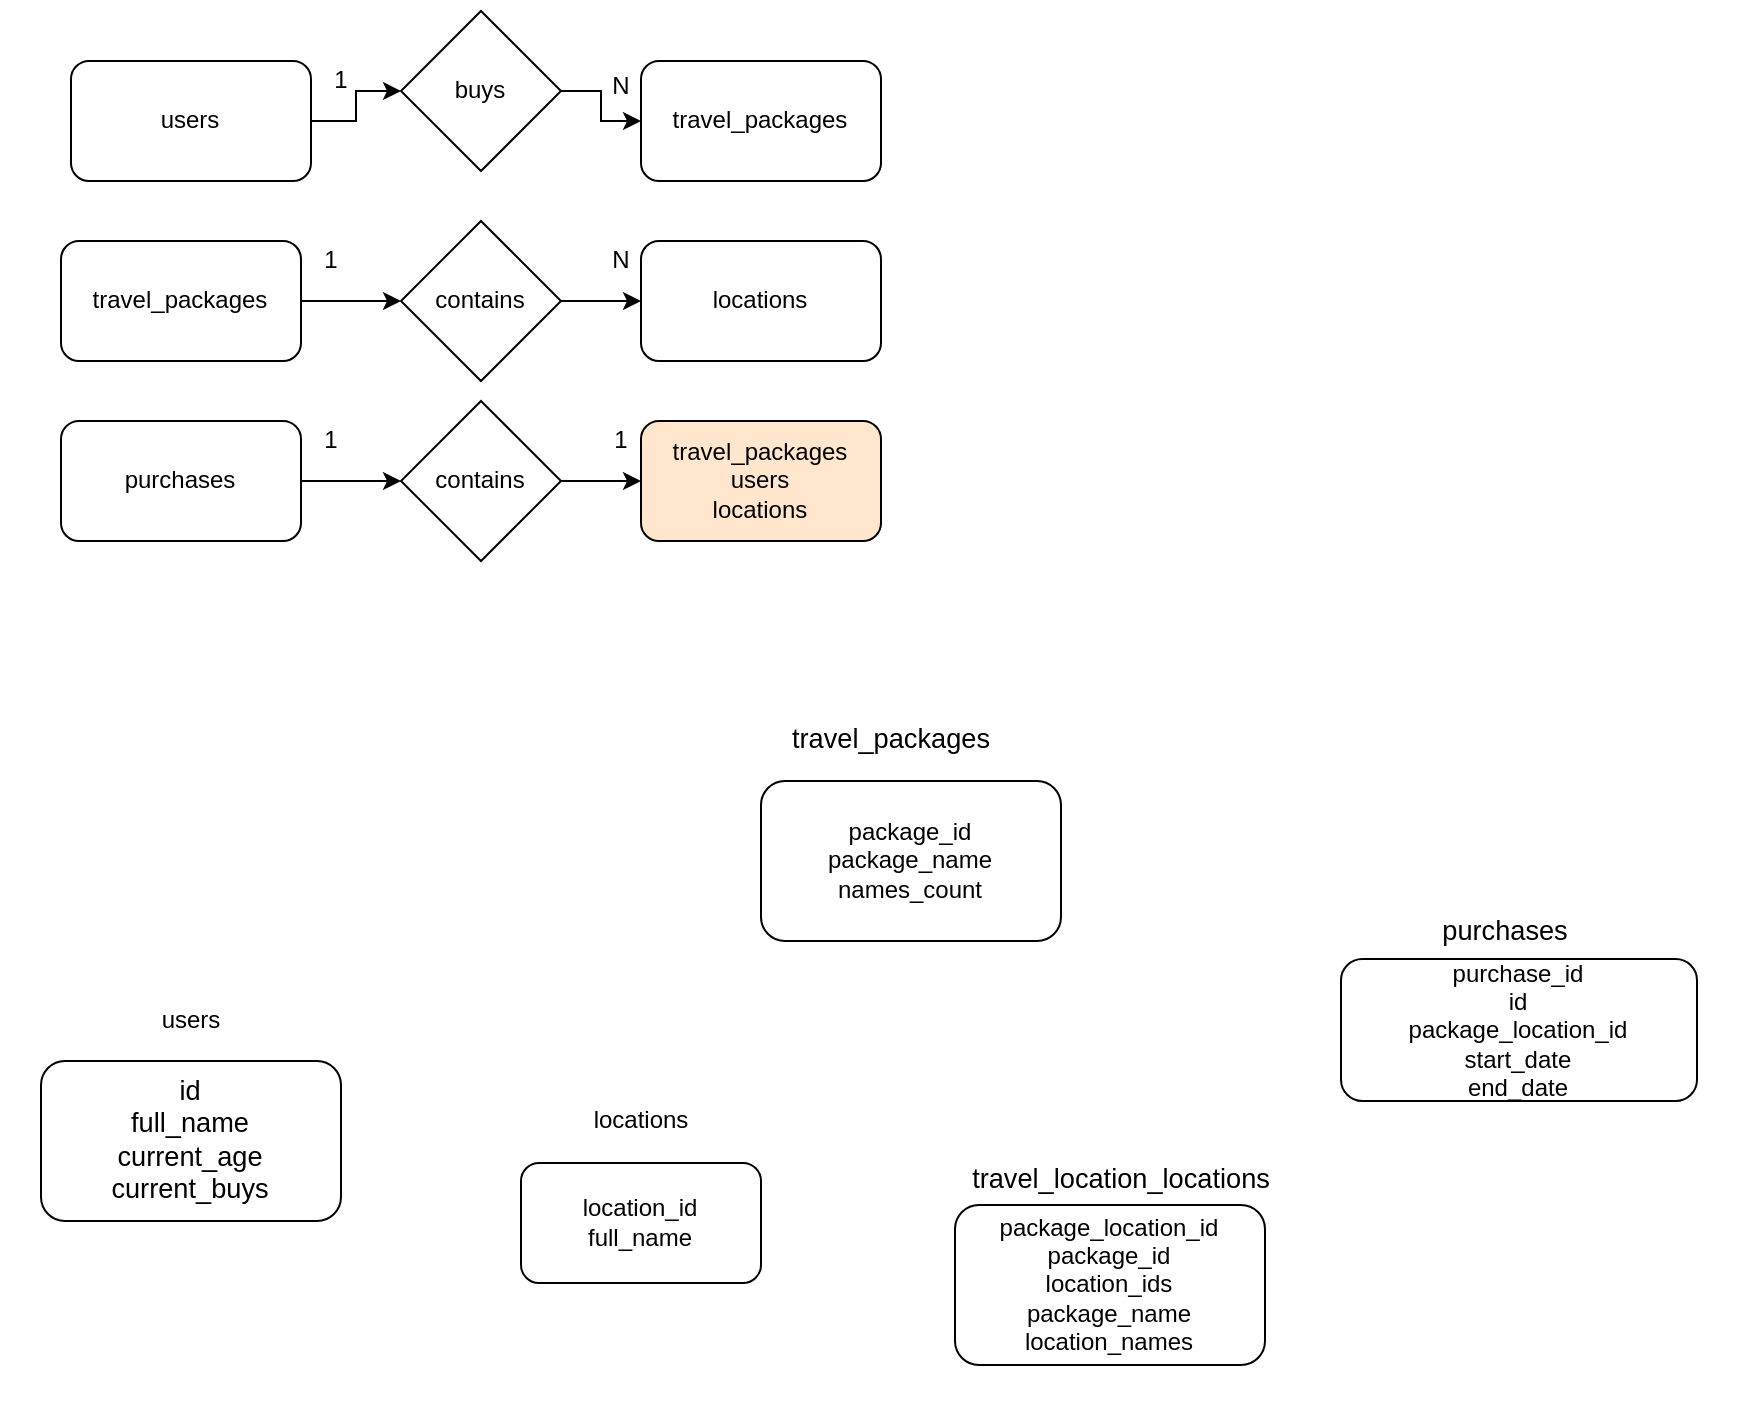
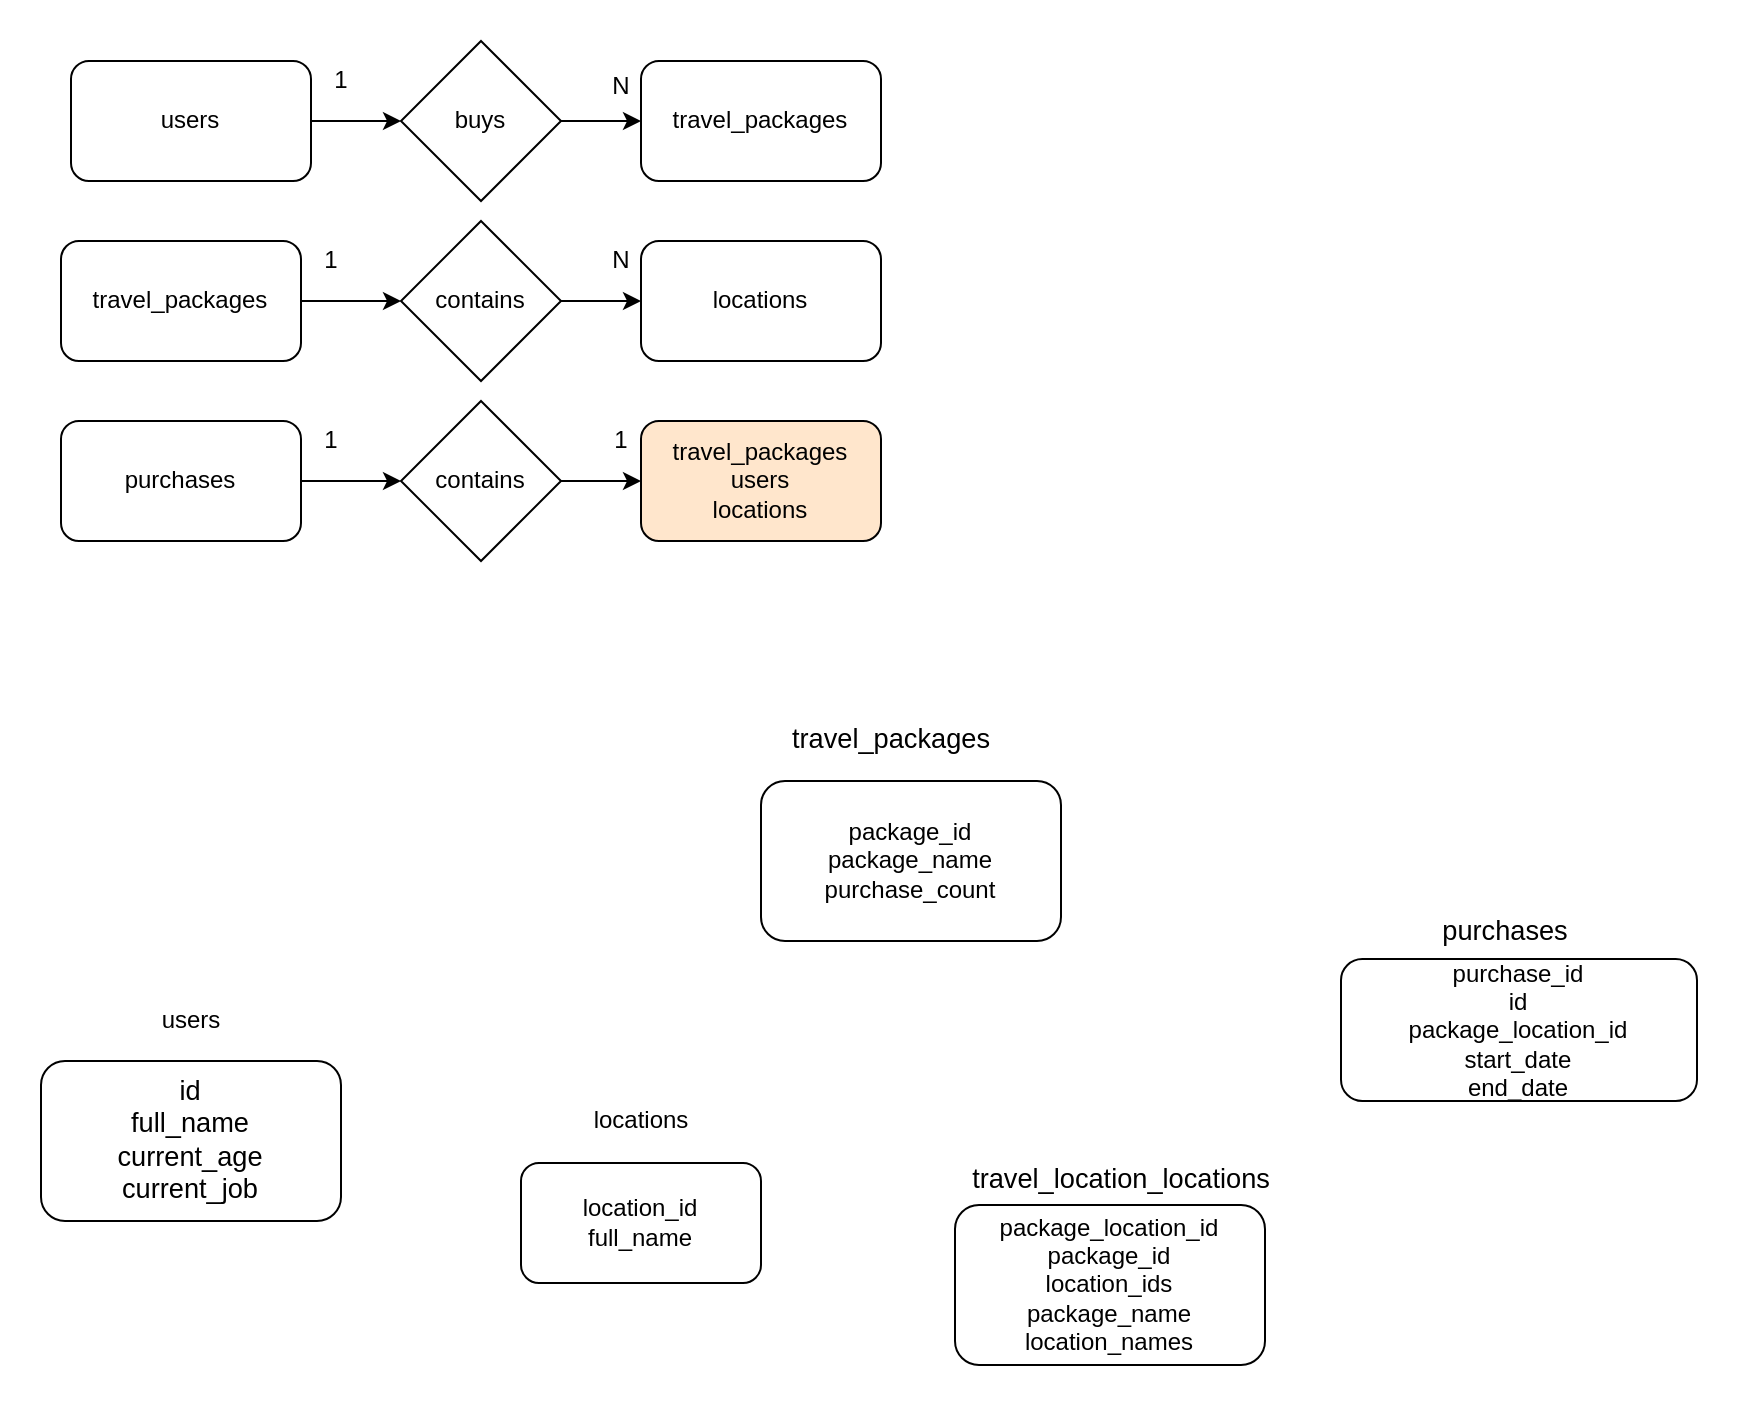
  <mxCell id="0" />
  <mxCell id="1" parent="0" />
  <mxCell id="2" value="" style="group" parent="1" vertex="1" connectable="0"><mxGeometry x="20" y="500" width="150" height="110" as="geometry" /></mxCell>
- <mxCell id="3" value="&lt;span style=&quot;font-family: , &amp;#34;consolas&amp;#34; , &amp;#34;liberation mono&amp;#34; , &amp;#34;menlo&amp;#34; , monospace ; font-size: 13.6px ; text-align: left&quot;&gt;id&lt;br&gt;full_name&lt;br&gt;current_age&lt;br&gt;current_buys&lt;br&gt;&lt;/span&gt;" style="rounded=1;whiteSpace=wrap;html=1;" parent="2" vertex="1"><mxGeometry y="30" width="150" height="80" as="geometry" /></mxCell>
+ <mxCell id="3" value="&lt;span style=&quot;font-family: , &amp;#34;consolas&amp;#34; , &amp;#34;liberation mono&amp;#34; , &amp;#34;menlo&amp;#34; , monospace ; font-size: 13.6px ; text-align: left&quot;&gt;id&lt;br&gt;full_name&lt;br&gt;current_age&lt;br&gt;current_job&lt;br&gt;&lt;/span&gt;" style="rounded=1;whiteSpace=wrap;html=1;" parent="2" vertex="1"><mxGeometry y="30" width="150" height="80" as="geometry" /></mxCell>
  <mxCell id="4" value="users" style="text;html=1;align=center;verticalAlign=middle;resizable=0;points=[];autosize=1;" parent="2" vertex="1"><mxGeometry x="55" width="40" height="20" as="geometry" /></mxCell>
  <mxCell id="5" value="" style="group" parent="1" vertex="1" connectable="0"><mxGeometry x="380" y="360" width="150" height="110" as="geometry" /></mxCell>
  <mxCell id="6" value="&lt;span style=&quot;font-family: , &amp;#34;consolas&amp;#34; , &amp;#34;liberation mono&amp;#34; , &amp;#34;menlo&amp;#34; , monospace ; font-size: 13.6px ; text-align: left&quot;&gt;travel_packages&lt;/span&gt;" style="text;html=1;align=center;verticalAlign=middle;resizable=0;points=[];autosize=1;" parent="5" vertex="1"><mxGeometry x="10" width="110" height="20" as="geometry" /></mxCell>
- <mxCell id="7" value="package_id&lt;br&gt;package_name&lt;br&gt;names_count" style="rounded=1;whiteSpace=wrap;html=1;" parent="5" vertex="1"><mxGeometry y="30" width="150" height="80" as="geometry" /></mxCell>
+ <mxCell id="7" value="package_id&lt;br&gt;package_name&lt;br&gt;purchase_count" style="rounded=1;whiteSpace=wrap;html=1;" parent="5" vertex="1"><mxGeometry y="30" width="150" height="80" as="geometry" /></mxCell>
  <mxCell id="8" value="" style="group" parent="1" vertex="1" connectable="0"><mxGeometry x="670" y="456" width="178" height="94" as="geometry" /></mxCell>
  <mxCell id="9" value="&lt;span style=&quot;font-family: , &amp;#34;consolas&amp;#34; , &amp;#34;liberation mono&amp;#34; , &amp;#34;menlo&amp;#34; , monospace ; font-size: 13.6px ; text-align: left&quot;&gt;purchases&lt;br&gt;&lt;/span&gt;" style="text;html=1;align=center;verticalAlign=middle;resizable=0;points=[];autosize=1;" parent="8" vertex="1"><mxGeometry x="42" width="80" height="20" as="geometry" /></mxCell>
  <mxCell id="10" value="purchase_id&lt;br&gt;id&lt;br&gt;package_location_id&lt;br&gt;start_date&lt;br&gt;end_date" style="rounded=1;whiteSpace=wrap;html=1;" parent="8" vertex="1"><mxGeometry y="23" width="178" height="71" as="geometry" /></mxCell>
  <mxCell id="11" value="" style="group" parent="1" vertex="1" connectable="0"><mxGeometry x="470" y="580" width="180" height="102" as="geometry" /></mxCell>
  <mxCell id="12" value="&lt;span style=&quot;font-family: , &amp;#34;consolas&amp;#34; , &amp;#34;liberation mono&amp;#34; , &amp;#34;menlo&amp;#34; , monospace ; font-size: 13.6px ; text-align: left&quot;&gt;travel_location_locations&lt;/span&gt;" style="text;html=1;align=center;verticalAlign=middle;resizable=0;points=[];autosize=1;" parent="11" vertex="1"><mxGeometry width="180" height="20" as="geometry" /></mxCell>
  <mxCell id="13" value="package_location_id&lt;br&gt;package_id&lt;br&gt;location_ids&lt;br&gt;package_name&lt;br&gt;location_names" style="rounded=1;whiteSpace=wrap;html=1;" parent="11" vertex="1"><mxGeometry x="7" y="22" width="155" height="80" as="geometry" /></mxCell>
  <mxCell id="14" value="" style="group" parent="1" vertex="1" connectable="0"><mxGeometry x="260" y="550" width="120" height="91" as="geometry" /></mxCell>
  <mxCell id="15" value="locations" style="text;html=1;align=center;verticalAlign=middle;resizable=0;points=[];autosize=1;" parent="14" vertex="1"><mxGeometry x="30" width="60" height="20" as="geometry" /></mxCell>
  <mxCell id="16" value="location_id&lt;br&gt;full_name" style="rounded=1;whiteSpace=wrap;html=1;" parent="14" vertex="1"><mxGeometry y="31" width="120" height="60" as="geometry" /></mxCell>
  <mxCell id="17" style="edgeStyle=orthogonalEdgeStyle;rounded=0;orthogonalLoop=1;jettySize=auto;html=1;exitX=1;exitY=0.5;exitDx=0;exitDy=0;entryX=0;entryY=0.5;entryDx=0;entryDy=0;" parent="1" source="18" target="20" edge="1"><mxGeometry relative="1" as="geometry" /></mxCell>
  <mxCell id="18" value="users" style="rounded=1;whiteSpace=wrap;html=1;" parent="1" vertex="1"><mxGeometry x="35" y="30" width="120" height="60" as="geometry" /></mxCell>
  <mxCell id="19" style="edgeStyle=orthogonalEdgeStyle;rounded=0;orthogonalLoop=1;jettySize=auto;html=1;exitX=1;exitY=0.5;exitDx=0;exitDy=0;entryX=0;entryY=0.5;entryDx=0;entryDy=0;" parent="1" source="20" target="21" edge="1"><mxGeometry relative="1" as="geometry" /></mxCell>
- <mxCell id="20" value="buys" style="rhombus;whiteSpace=wrap;html=1;" parent="1" vertex="1"><mxGeometry x="200" y="5" width="80" height="80" as="geometry" /></mxCell>
+ <mxCell id="20" value="buys" style="rhombus;whiteSpace=wrap;html=1;" parent="1" vertex="1"><mxGeometry x="200" y="20" width="80" height="80" as="geometry" /></mxCell>
  <mxCell id="21" value="travel_packages" style="rounded=1;whiteSpace=wrap;html=1;" parent="1" vertex="1"><mxGeometry x="320" y="30" width="120" height="60" as="geometry" /></mxCell>
  <mxCell id="22" value="1" style="text;html=1;align=center;verticalAlign=middle;resizable=0;points=[];autosize=1;" parent="1" vertex="1"><mxGeometry x="160" y="30" width="20" height="20" as="geometry" /></mxCell>
  <mxCell id="23" value="N" style="text;html=1;align=center;verticalAlign=middle;resizable=0;points=[];autosize=1;" parent="1" vertex="1"><mxGeometry x="300" y="33" width="20" height="20" as="geometry" /></mxCell>
  <mxCell id="24" style="edgeStyle=orthogonalEdgeStyle;rounded=0;orthogonalLoop=1;jettySize=auto;html=1;exitX=1;exitY=0.5;exitDx=0;exitDy=0;entryX=0;entryY=0.5;entryDx=0;entryDy=0;" parent="1" source="25" target="28" edge="1"><mxGeometry relative="1" as="geometry" /></mxCell>
  <mxCell id="25" value="travel_packages" style="rounded=1;whiteSpace=wrap;html=1;" parent="1" vertex="1"><mxGeometry x="30" y="120" width="120" height="60" as="geometry" /></mxCell>
  <mxCell id="26" value="1" style="text;html=1;align=center;verticalAlign=middle;resizable=0;points=[];autosize=1;" parent="1" vertex="1"><mxGeometry x="155" y="120" width="20" height="20" as="geometry" /></mxCell>
  <mxCell id="27" style="edgeStyle=orthogonalEdgeStyle;rounded=0;orthogonalLoop=1;jettySize=auto;html=1;exitX=1;exitY=0.5;exitDx=0;exitDy=0;entryX=0;entryY=0.5;entryDx=0;entryDy=0;" parent="1" source="28" target="29" edge="1"><mxGeometry relative="1" as="geometry" /></mxCell>
  <mxCell id="28" value="contains" style="rhombus;whiteSpace=wrap;html=1;" parent="1" vertex="1"><mxGeometry x="200" y="110" width="80" height="80" as="geometry" /></mxCell>
  <mxCell id="29" value="locations" style="rounded=1;whiteSpace=wrap;html=1;" parent="1" vertex="1"><mxGeometry x="320" y="120" width="120" height="60" as="geometry" /></mxCell>
  <mxCell id="30" value="N" style="text;html=1;align=center;verticalAlign=middle;resizable=0;points=[];autosize=1;" parent="1" vertex="1"><mxGeometry x="300" y="120" width="20" height="20" as="geometry" /></mxCell>
  <mxCell id="31" style="edgeStyle=orthogonalEdgeStyle;rounded=0;orthogonalLoop=1;jettySize=auto;html=1;exitX=1;exitY=0.5;exitDx=0;exitDy=0;entryX=0;entryY=0.5;entryDx=0;entryDy=0;" parent="1" source="32" target="34" edge="1"><mxGeometry relative="1" as="geometry" /></mxCell>
  <mxCell id="32" value="purchases" style="rounded=1;whiteSpace=wrap;html=1;" parent="1" vertex="1"><mxGeometry x="30" y="210" width="120" height="60" as="geometry" /></mxCell>
  <mxCell id="33" style="edgeStyle=orthogonalEdgeStyle;rounded=0;orthogonalLoop=1;jettySize=auto;html=1;exitX=1;exitY=0.5;exitDx=0;exitDy=0;entryX=0;entryY=0.5;entryDx=0;entryDy=0;" parent="1" source="34" target="35" edge="1"><mxGeometry relative="1" as="geometry" /></mxCell>
  <mxCell id="34" value="contains" style="rhombus;whiteSpace=wrap;html=1;" parent="1" vertex="1"><mxGeometry x="200" y="200" width="80" height="80" as="geometry" /></mxCell>
  <mxCell id="35" value="travel_packages&lt;br&gt;users&lt;br&gt;locations" style="rounded=1;whiteSpace=wrap;html=1;fillColor=#ffe6cc;" parent="1" vertex="1"><mxGeometry x="320" y="210" width="120" height="60" as="geometry" /></mxCell>
  <mxCell id="36" value="1" style="text;html=1;align=center;verticalAlign=middle;resizable=0;points=[];autosize=1;" parent="1" vertex="1"><mxGeometry x="155" y="210" width="20" height="20" as="geometry" /></mxCell>
  <mxCell id="37" value="1" style="text;html=1;align=center;verticalAlign=middle;resizable=0;points=[];autosize=1;" parent="1" vertex="1"><mxGeometry x="300" y="210" width="20" height="20" as="geometry" /></mxCell>
